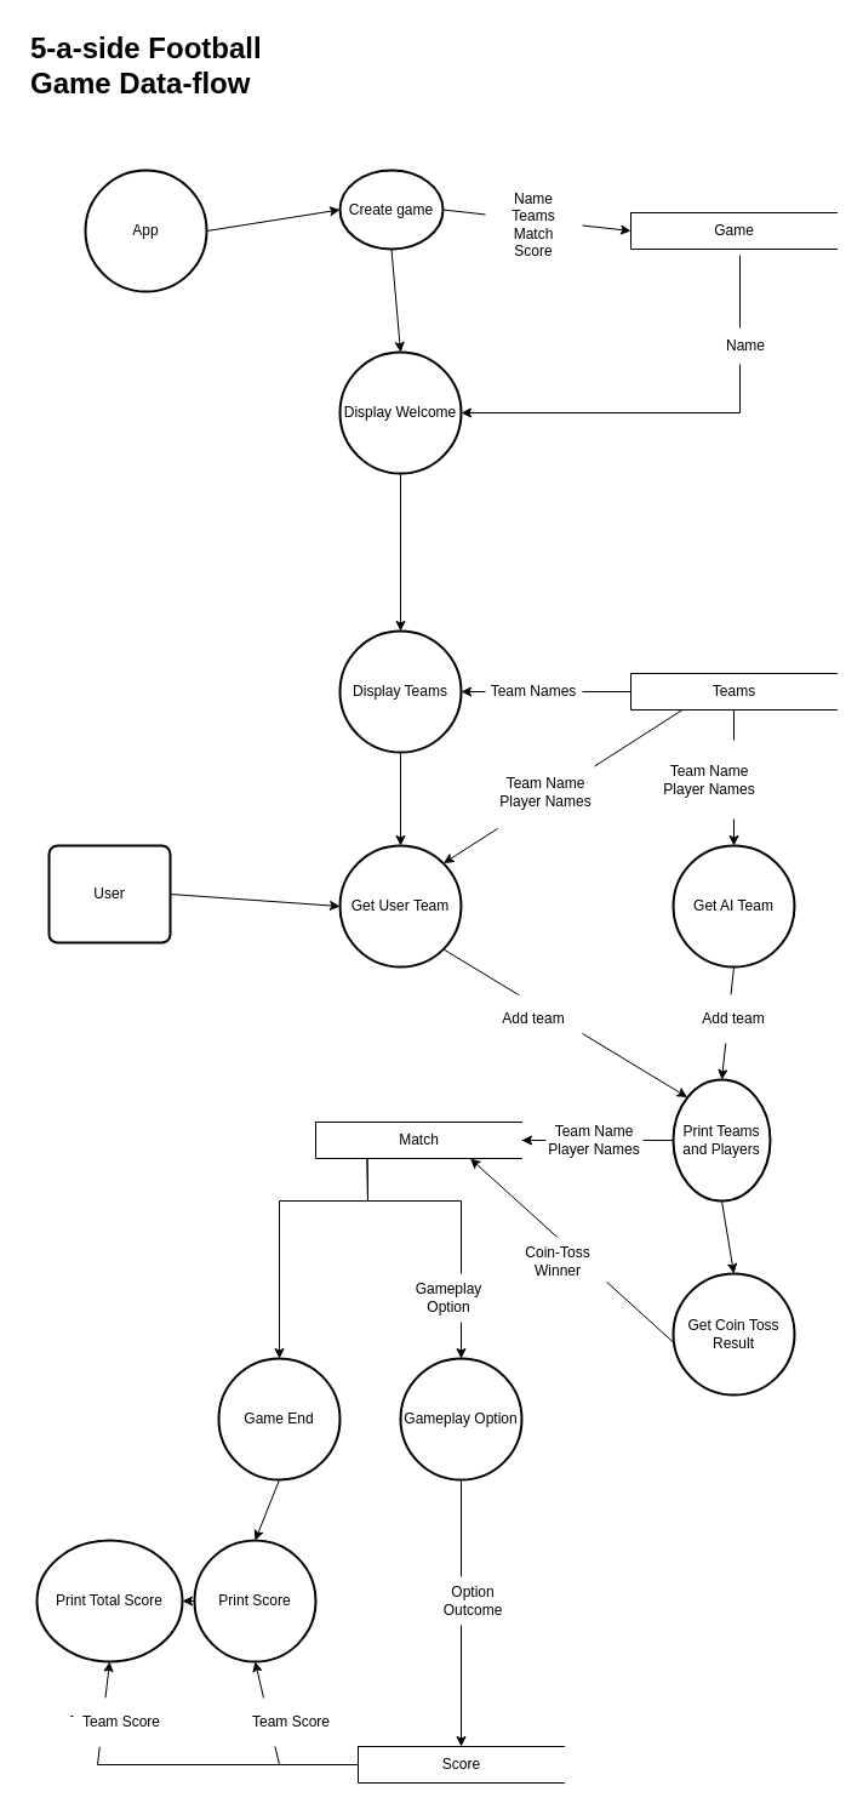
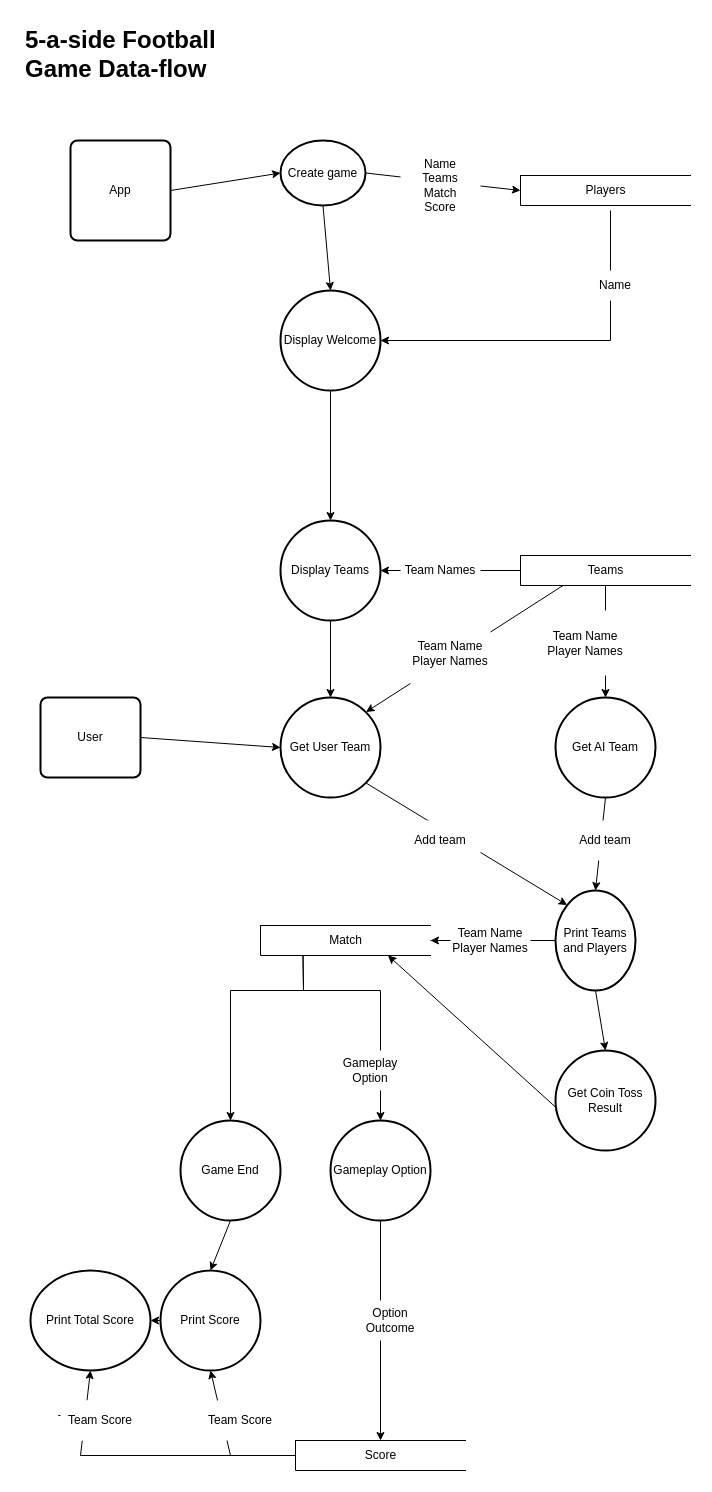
  <mxCell id="0" />
  <mxCell id="1" parent="0" />
  <mxCell id="2" value="&lt;h1&gt;5-a-side Football Game Data-flow&lt;/h1&gt;&lt;p&gt;&lt;br&gt;&lt;/p&gt;" style="text;html=1;strokeColor=none;fillColor=none;spacing=5;spacingTop=-20;whiteSpace=wrap;overflow=hidden;rounded=0;" parent="1" vertex="1"><mxGeometry x="20" y="20" width="240" height="80" as="geometry" /></mxCell>
- <mxCell id="3" value="App" style="ellipse;whiteSpace=wrap;html=1;absoluteArcSize=1;arcSize=14;strokeWidth=2;" parent="1" vertex="1"><mxGeometry x="70" y="140" width="100" height="100" as="geometry" /></mxCell>
+ <mxCell id="3" value="App" style="rounded=1;whiteSpace=wrap;html=1;absoluteArcSize=1;arcSize=14;strokeWidth=2;" parent="1" vertex="1"><mxGeometry x="70" y="140" width="100" height="100" as="geometry" /></mxCell>
  <mxCell id="4" value="Create game" style="strokeWidth=2;html=1;shape=mxgraph.flowchart.start_2;whiteSpace=wrap;" parent="1" vertex="1"><mxGeometry x="280" y="140" width="85" height="65" as="geometry" /></mxCell>
  <mxCell id="5" value="" style="endArrow=classic;html=1;rounded=0;exitX=1;exitY=0.5;exitDx=0;exitDy=0;entryX=0;entryY=0.5;entryDx=0;entryDy=0;entryPerimeter=0;" parent="1" source="3" target="4" edge="1"><mxGeometry width="50" height="50" relative="1" as="geometry"><mxPoint x="500" y="280" as="sourcePoint" /><mxPoint x="550" y="230" as="targetPoint" /></mxGeometry></mxCell>
- <mxCell id="6" value="Game" style="html=1;dashed=0;whitespace=wrap;shape=partialRectangle;right=0;" parent="1" vertex="1"><mxGeometry x="520" y="175" width="170" height="30" as="geometry" /></mxCell>
+ <mxCell id="6" value="Players" style="html=1;dashed=0;whitespace=wrap;shape=partialRectangle;right=0;" parent="1" vertex="1"><mxGeometry x="520" y="175" width="170" height="30" as="geometry" /></mxCell>
  <mxCell id="7" value="" style="endArrow=classic;html=1;rounded=0;exitX=1;exitY=0.5;exitDx=0;exitDy=0;exitPerimeter=0;entryX=0;entryY=0.5;entryDx=0;entryDy=0;" parent="1" source="4" target="6" edge="1"><mxGeometry width="50" height="50" relative="1" as="geometry"><mxPoint x="500" y="280" as="sourcePoint" /><mxPoint x="550" y="230" as="targetPoint" /></mxGeometry></mxCell>
  <mxCell id="8" value="Name&lt;br&gt;Teams&lt;br&gt;Match&lt;br&gt;Score" style="text;html=1;strokeColor=none;fillColor=default;align=center;verticalAlign=middle;whiteSpace=wrap;rounded=0;" parent="1" vertex="1"><mxGeometry x="400" y="120" width="80" height="130" as="geometry" /></mxCell>
  <mxCell id="9" value="" style="edgeStyle=orthogonalEdgeStyle;rounded=0;orthogonalLoop=1;jettySize=auto;html=1;entryX=0.5;entryY=0;entryDx=0;entryDy=0;entryPerimeter=0;" parent="1" source="10" target="16" edge="1"><mxGeometry relative="1" as="geometry"><mxPoint x="330" y="470" as="targetPoint" /></mxGeometry></mxCell>
  <mxCell id="10" value="Display Welcome" style="strokeWidth=2;html=1;shape=mxgraph.flowchart.start_2;whiteSpace=wrap;" parent="1" vertex="1"><mxGeometry x="280" y="290" width="100" height="100" as="geometry" /></mxCell>
  <mxCell id="11" value="" style="endArrow=classic;html=1;rounded=0;entryX=1;entryY=0.5;entryDx=0;entryDy=0;entryPerimeter=0;" parent="1" target="10" edge="1"><mxGeometry width="50" height="50" relative="1" as="geometry"><mxPoint x="610" y="210" as="sourcePoint" /><mxPoint x="550" y="260" as="targetPoint" /><Array as="points"><mxPoint x="610" y="340" /></Array></mxGeometry></mxCell>
  <mxCell id="12" value="" style="endArrow=classic;html=1;rounded=0;exitX=0.5;exitY=1;exitDx=0;exitDy=0;exitPerimeter=0;entryX=0.5;entryY=0;entryDx=0;entryDy=0;entryPerimeter=0;" parent="1" source="4" target="10" edge="1"><mxGeometry width="50" height="50" relative="1" as="geometry"><mxPoint x="500" y="310" as="sourcePoint" /><mxPoint x="550" y="260" as="targetPoint" /></mxGeometry></mxCell>
  <mxCell id="13" value="Name" style="text;html=1;strokeColor=none;fillColor=default;align=center;verticalAlign=middle;whiteSpace=wrap;rounded=0;" parent="1" vertex="1"><mxGeometry x="585" y="270" width="60" height="30" as="geometry" /></mxCell>
  <mxCell id="14" value="User" style="rounded=1;whiteSpace=wrap;html=1;absoluteArcSize=1;arcSize=14;strokeWidth=2;" parent="1" vertex="1"><mxGeometry x="40" y="697" width="100" height="80" as="geometry" /></mxCell>
  <mxCell id="15" value="" style="edgeStyle=orthogonalEdgeStyle;rounded=0;orthogonalLoop=1;jettySize=auto;html=1;" parent="1" source="16" target="18" edge="1"><mxGeometry relative="1" as="geometry" /></mxCell>
  <mxCell id="16" value="Display Teams" style="strokeWidth=2;html=1;shape=mxgraph.flowchart.start_2;whiteSpace=wrap;" parent="1" vertex="1"><mxGeometry x="280" y="520" width="100" height="100" as="geometry" /></mxCell>
  <mxCell id="17" value="Teams" style="html=1;dashed=0;whitespace=wrap;shape=partialRectangle;right=0;" parent="1" vertex="1"><mxGeometry x="520" y="555" width="170" height="30" as="geometry" /></mxCell>
  <mxCell id="18" value="Get User Team" style="strokeWidth=2;html=1;shape=mxgraph.flowchart.start_2;whiteSpace=wrap;" parent="1" vertex="1"><mxGeometry x="280" y="697" width="100" height="100" as="geometry" /></mxCell>
  <mxCell id="19" value="" style="endArrow=classic;html=1;rounded=0;entryX=1;entryY=0.5;entryDx=0;entryDy=0;entryPerimeter=0;exitX=0;exitY=0.5;exitDx=0;exitDy=0;" parent="1" source="17" target="16" edge="1"><mxGeometry width="50" height="50" relative="1" as="geometry"><mxPoint x="500" y="570" as="sourcePoint" /><mxPoint x="550" y="530" as="targetPoint" /></mxGeometry></mxCell>
  <mxCell id="20" value="Team Names" style="text;html=1;strokeColor=none;fillColor=default;align=center;verticalAlign=middle;whiteSpace=wrap;rounded=0;" parent="1" vertex="1"><mxGeometry x="400" y="537.5" width="80" height="65" as="geometry" /></mxCell>
  <mxCell id="21" value="Get AI Team" style="strokeWidth=2;html=1;shape=mxgraph.flowchart.start_2;whiteSpace=wrap;" parent="1" vertex="1"><mxGeometry x="555" y="697" width="100" height="100" as="geometry" /></mxCell>
  <mxCell id="22" value="" style="endArrow=classic;html=1;rounded=0;exitX=0.25;exitY=1;exitDx=0;exitDy=0;entryX=0.855;entryY=0.145;entryDx=0;entryDy=0;entryPerimeter=0;" parent="1" source="17" target="18" edge="1"><mxGeometry width="50" height="50" relative="1" as="geometry"><mxPoint x="500" y="810" as="sourcePoint" /><mxPoint x="550" y="760" as="targetPoint" /></mxGeometry></mxCell>
  <mxCell id="23" value="Team Name&lt;br&gt;Player Names" style="text;html=1;strokeColor=none;fillColor=default;align=center;verticalAlign=middle;whiteSpace=wrap;rounded=0;" parent="1" vertex="1"><mxGeometry x="410" y="620" width="80" height="65" as="geometry" /></mxCell>
  <mxCell id="24" value="" style="endArrow=classic;html=1;rounded=0;exitX=0.5;exitY=1;exitDx=0;exitDy=0;entryX=0.5;entryY=0;entryDx=0;entryDy=0;entryPerimeter=0;" parent="1" source="17" target="21" edge="1"><mxGeometry width="50" height="50" relative="1" as="geometry"><mxPoint x="500" y="810" as="sourcePoint" /><mxPoint x="550" y="760" as="targetPoint" /></mxGeometry></mxCell>
  <mxCell id="25" value="Team Name&lt;br&gt;Player Names" style="text;html=1;strokeColor=none;fillColor=default;align=center;verticalAlign=middle;whiteSpace=wrap;rounded=0;" parent="1" vertex="1"><mxGeometry x="545" y="610" width="80" height="65" as="geometry" /></mxCell>
  <mxCell id="26" value="" style="endArrow=classic;html=1;rounded=0;exitX=0.5;exitY=1;exitDx=0;exitDy=0;exitPerimeter=0;entryX=0.5;entryY=0;entryDx=0;entryDy=0;entryPerimeter=0;" parent="1" source="21" target="31" edge="1"><mxGeometry width="50" height="50" relative="1" as="geometry"><mxPoint x="500" y="810" as="sourcePoint" /><mxPoint x="585" y="890" as="targetPoint" /></mxGeometry></mxCell>
  <mxCell id="27" value="Add team" style="text;html=1;strokeColor=none;fillColor=default;align=center;verticalAlign=middle;whiteSpace=wrap;rounded=0;" parent="1" vertex="1"><mxGeometry x="565" y="820" width="80" height="40" as="geometry" /></mxCell>
  <mxCell id="28" value="" style="endArrow=classic;html=1;rounded=0;exitX=0.855;exitY=0.855;exitDx=0;exitDy=0;exitPerimeter=0;entryX=0.145;entryY=0.145;entryDx=0;entryDy=0;entryPerimeter=0;" parent="1" source="18" target="31" edge="1"><mxGeometry width="50" height="50" relative="1" as="geometry"><mxPoint x="500" y="810" as="sourcePoint" /><mxPoint x="542.5" y="890" as="targetPoint" /></mxGeometry></mxCell>
  <mxCell id="29" value="Add team" style="text;html=1;strokeColor=none;fillColor=default;align=center;verticalAlign=middle;whiteSpace=wrap;rounded=0;" parent="1" vertex="1"><mxGeometry x="400" y="820" width="80" height="40" as="geometry" /></mxCell>
  <mxCell id="30" value="" style="edgeStyle=orthogonalEdgeStyle;rounded=0;orthogonalLoop=1;jettySize=auto;html=1;startArrow=none;" parent="1" source="33" target="32" edge="1"><mxGeometry relative="1" as="geometry" /></mxCell>
  <mxCell id="31" value="Print Teams and Players" style="strokeWidth=2;html=1;shape=mxgraph.flowchart.start_2;whiteSpace=wrap;" parent="1" vertex="1"><mxGeometry x="555" y="890" width="80" height="100" as="geometry" /></mxCell>
  <mxCell id="32" value="Match" style="html=1;dashed=0;whitespace=wrap;shape=partialRectangle;right=0;" parent="1" vertex="1"><mxGeometry x="260" y="925" width="170" height="30" as="geometry" /></mxCell>
  <mxCell id="33" value="Team Name&lt;br&gt;Player Names" style="text;html=1;strokeColor=none;fillColor=default;align=center;verticalAlign=middle;whiteSpace=wrap;rounded=0;" parent="1" vertex="1"><mxGeometry x="450" y="907.5" width="80" height="65" as="geometry" /></mxCell>
  <mxCell id="34" value="" style="edgeStyle=orthogonalEdgeStyle;rounded=0;orthogonalLoop=1;jettySize=auto;html=1;endArrow=none;" parent="1" source="31" target="33" edge="1"><mxGeometry relative="1" as="geometry"><mxPoint x="535" y="940" as="sourcePoint" /><mxPoint x="430" y="940" as="targetPoint" /></mxGeometry></mxCell>
  <mxCell id="35" value="Get Coin Toss Result" style="strokeWidth=2;html=1;shape=mxgraph.flowchart.start_2;whiteSpace=wrap;" parent="1" vertex="1"><mxGeometry x="555" y="1050" width="100" height="100" as="geometry" /></mxCell>
  <mxCell id="36" value="" style="endArrow=classic;html=1;rounded=0;exitX=0.5;exitY=1;exitDx=0;exitDy=0;exitPerimeter=0;entryX=0.5;entryY=0;entryDx=0;entryDy=0;entryPerimeter=0;" parent="1" source="31" target="35" edge="1"><mxGeometry width="50" height="50" relative="1" as="geometry"><mxPoint x="540" y="980" as="sourcePoint" /><mxPoint x="590" y="930" as="targetPoint" /></mxGeometry></mxCell>
  <mxCell id="37" value="" style="endArrow=classic;html=1;rounded=0;exitX=0.014;exitY=0.578;exitDx=0;exitDy=0;exitPerimeter=0;entryX=0.75;entryY=1;entryDx=0;entryDy=0;" parent="1" source="35" target="32" edge="1"><mxGeometry width="50" height="50" relative="1" as="geometry"><mxPoint x="540" y="980" as="sourcePoint" /><mxPoint x="590" y="930" as="targetPoint" /></mxGeometry></mxCell>
- <mxCell id="38" value="Coin-Toss Winner" style="text;html=1;strokeColor=none;fillColor=default;align=center;verticalAlign=middle;whiteSpace=wrap;rounded=0;" parent="1" vertex="1"><mxGeometry x="420" y="1020" width="80" height="40" as="geometry" /></mxCell>
  <mxCell id="39" value="Score" style="html=1;dashed=0;whitespace=wrap;shape=partialRectangle;right=0;" parent="1" vertex="1"><mxGeometry x="295" y="1440" width="170" height="30" as="geometry" /></mxCell>
  <mxCell id="40" value="" style="edgeStyle=orthogonalEdgeStyle;rounded=0;orthogonalLoop=1;jettySize=auto;html=1;exitX=0.5;exitY=1;exitDx=0;exitDy=0;exitPerimeter=0;" parent="1" source="44" target="39" edge="1"><mxGeometry relative="1" as="geometry" /></mxCell>
  <mxCell id="41" value="Game End" style="strokeWidth=2;html=1;shape=mxgraph.flowchart.start_2;whiteSpace=wrap;" parent="1" vertex="1"><mxGeometry x="180" y="1120" width="100" height="100" as="geometry" /></mxCell>
  <mxCell id="42" value="" style="endArrow=classic;html=1;rounded=0;exitX=0.25;exitY=1;exitDx=0;exitDy=0;entryX=0.5;entryY=0;entryDx=0;entryDy=0;entryPerimeter=0;" parent="1" source="32" target="41" edge="1"><mxGeometry width="50" height="50" relative="1" as="geometry"><mxPoint x="300" y="960" as="sourcePoint" /><mxPoint x="303" y="1120" as="targetPoint" /><Array as="points"><mxPoint x="303" y="990" /><mxPoint x="230" y="990" /></Array></mxGeometry></mxCell>
  <mxCell id="43" value="Option Outcome" style="text;html=1;strokeColor=none;fillColor=default;align=center;verticalAlign=middle;whiteSpace=wrap;rounded=0;" parent="1" vertex="1"><mxGeometry x="350" y="1300" width="80" height="40" as="geometry" /></mxCell>
  <mxCell id="44" value="Gameplay Option" style="strokeWidth=2;html=1;shape=mxgraph.flowchart.start_2;whiteSpace=wrap;" parent="1" vertex="1"><mxGeometry x="330" y="1120" width="100" height="100" as="geometry" /></mxCell>
  <mxCell id="45" value="" style="endArrow=classic;html=1;rounded=0;entryX=0.5;entryY=0;entryDx=0;entryDy=0;entryPerimeter=0;exitX=0.25;exitY=1;exitDx=0;exitDy=0;" parent="1" source="32" target="44" edge="1"><mxGeometry width="50" height="50" relative="1" as="geometry"><mxPoint x="300" y="950" as="sourcePoint" /><mxPoint x="590" y="1130" as="targetPoint" /><Array as="points"><mxPoint x="303" y="990" /><mxPoint x="380" y="990" /></Array></mxGeometry></mxCell>
  <mxCell id="46" value="Gameplay Option" style="text;html=1;strokeColor=none;fillColor=default;align=center;verticalAlign=middle;whiteSpace=wrap;rounded=0;" parent="1" vertex="1"><mxGeometry x="330" y="1050" width="80" height="40" as="geometry" /></mxCell>
  <mxCell id="47" value="Print Score" style="strokeWidth=2;html=1;shape=mxgraph.flowchart.start_2;whiteSpace=wrap;" parent="1" vertex="1"><mxGeometry x="160" y="1270" width="100" height="100" as="geometry" /></mxCell>
  <mxCell id="48" value="Print Total Score" style="strokeWidth=2;html=1;shape=mxgraph.flowchart.start_2;whiteSpace=wrap;" parent="1" vertex="1"><mxGeometry x="30" y="1270" width="120" height="100" as="geometry" /></mxCell>
  <mxCell id="49" value="" style="endArrow=classic;html=1;rounded=0;exitX=0.5;exitY=1;exitDx=0;exitDy=0;exitPerimeter=0;entryX=0.5;entryY=0;entryDx=0;entryDy=0;entryPerimeter=0;" parent="1" source="41" target="47" edge="1"><mxGeometry width="50" height="50" relative="1" as="geometry"><mxPoint x="300" y="1290" as="sourcePoint" /><mxPoint x="350" y="1240" as="targetPoint" /></mxGeometry></mxCell>
  <mxCell id="50" value="" style="endArrow=classic;html=1;rounded=0;exitX=0;exitY=0.5;exitDx=0;exitDy=0;exitPerimeter=0;entryX=1;entryY=0.5;entryDx=0;entryDy=0;entryPerimeter=0;" parent="1" source="47" target="48" edge="1"><mxGeometry width="50" height="50" relative="1" as="geometry"><mxPoint x="300" y="1290" as="sourcePoint" /><mxPoint x="350" y="1240" as="targetPoint" /></mxGeometry></mxCell>
  <mxCell id="51" value="" style="endArrow=classic;html=1;rounded=0;exitX=0;exitY=0.5;exitDx=0;exitDy=0;entryX=0.5;entryY=1;entryDx=0;entryDy=0;entryPerimeter=0;" parent="1" source="39" target="48" edge="1"><mxGeometry width="50" height="50" relative="1" as="geometry"><mxPoint x="300" y="1290" as="sourcePoint" /><mxPoint x="350" y="1240" as="targetPoint" /><Array as="points"><mxPoint x="80" y="1455" /></Array></mxGeometry></mxCell>
  <mxCell id="52" value="" style="endArrow=classic;html=1;rounded=0;exitX=0;exitY=0.5;exitDx=0;exitDy=0;entryX=0.5;entryY=1;entryDx=0;entryDy=0;entryPerimeter=0;" parent="1" source="39" target="47" edge="1"><mxGeometry width="50" height="50" relative="1" as="geometry"><mxPoint x="300" y="1290" as="sourcePoint" /><mxPoint x="350" y="1240" as="targetPoint" /><Array as="points"><mxPoint x="230" y="1455" /></Array></mxGeometry></mxCell>
  <mxCell id="53" value="Team Score" style="text;html=1;strokeColor=none;fillColor=default;align=center;verticalAlign=middle;whiteSpace=wrap;rounded=0;" parent="1" vertex="1"><mxGeometry x="200" y="1400" width="80" height="40" as="geometry" /></mxCell>
  <mxCell id="54" value="Team Score" style="text;html=1;strokeColor=none;fillColor=default;align=center;verticalAlign=middle;whiteSpace=wrap;rounded=0;" parent="1" vertex="1"><mxGeometry x="50" y="1400" width="80" height="40" as="geometry" /></mxCell>
  <mxCell id="55" value="Team Score" style="text;html=1;strokeColor=none;fillColor=default;align=center;verticalAlign=middle;whiteSpace=wrap;rounded=0;" parent="1" vertex="1"><mxGeometry x="60" y="1400" width="80" height="40" as="geometry" /></mxCell>
  <mxCell id="56" value="" style="endArrow=classic;html=1;rounded=0;entryX=0;entryY=0.5;entryDx=0;entryDy=0;entryPerimeter=0;exitX=1;exitY=0.5;exitDx=0;exitDy=0;" edge="1" parent="1" source="14" target="18"><mxGeometry width="50" height="50" relative="1" as="geometry"><mxPoint x="140" y="760" as="sourcePoint" /><mxPoint x="190" y="710" as="targetPoint" /></mxGeometry></mxCell>
